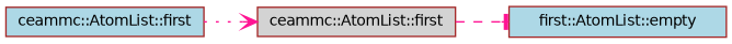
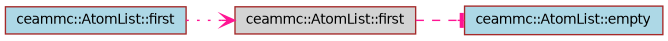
  digraph {
    rankdir=LR
    node [color=brown fillcolor=lightblue fontname=Helvetica fontsize=10 shape=record style=filled]
    edge [color=deeppink fontname=Helvetica fontsize=10 labelfontname=Helvetica labelfontsize=10]
    n1 [fontcolor=black height=0.2 label="ceammc::AtomList::first" width=0.4]
    n2 [fillcolor=lightgrey height=0.2 label="ceammc::AtomList::first" width=0.4]
-   n3 [height=0.2 label="first::AtomList::empty" width=0.4]
+   n3 [height=0.2 label="ceammc::AtomList::empty" width=0.4]
    n1 -> n2 [style=dotted arrowhead=vee]
    n2 -> n3 [style=dashed arrowhead=tee]
  }
